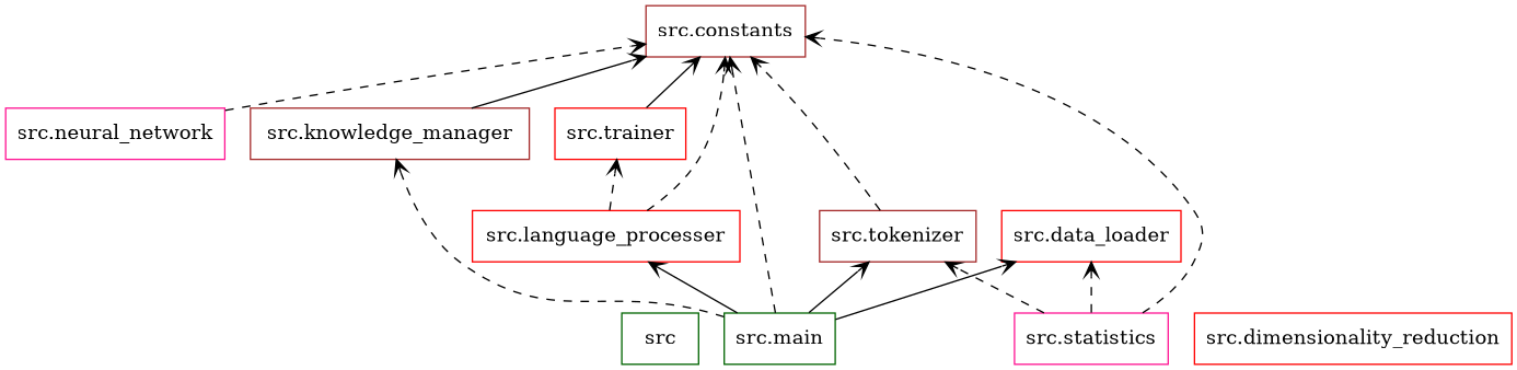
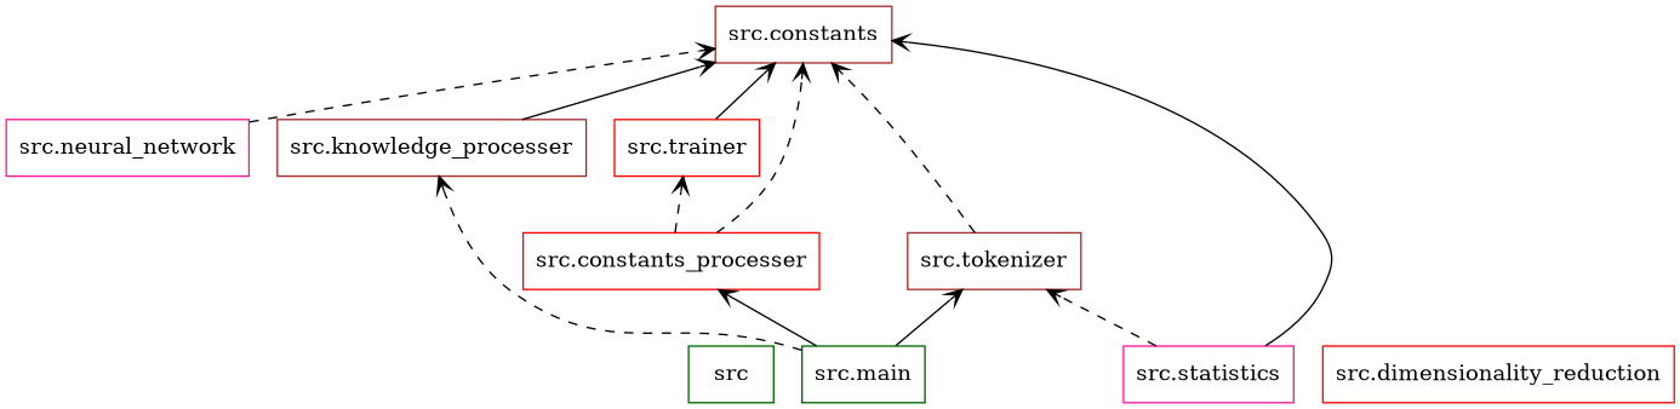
  digraph {
    rankdir=BT
    node [color=red shape=box style=solid]
    edge [arrowhead=open arrowtail=none style=dashed]
    n1 [color=darkgreen label=src]
    n2 [color=brown label="src.constants"]
-   n3 [label="src.data_loader"]
    n4 [label="src.dimensionality_reduction"]
    n5 [color=deeppink label="src.neural_network"]
-   n6 [color=brown label="src.knowledge_manager"]
-   n7 [label="src.language_processer"]
+   n6 [color=brown label="src.knowledge_processer"]
+   n7 [label="src.constants_processer"]
    n8 [label="src.trainer"]
    n9 [color=darkgreen label="src.main"]
    n10 [color=brown label="src.tokenizer"]
    n11 [color=deeppink label="src.statistics"]
    n5 -> n2
    n6 -> n2 [style=solid]
    n7 -> n2
    n7 -> n8
    n8 -> n2 [style=solid]
-   n9 -> n2
-   n9 -> n3 [style=solid]
    n9 -> n6
    n9 -> n7 [style=solid]
    n9 -> n10 [style=solid]
    n10 -> n2
-   n11 -> n2
-   n11 -> n3
+   n11 -> n2 [style=solid]
    n11 -> n10
  }
